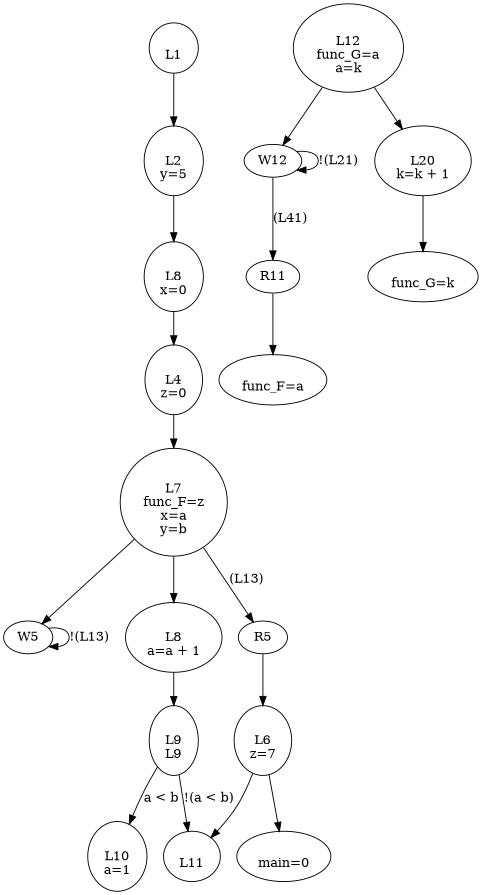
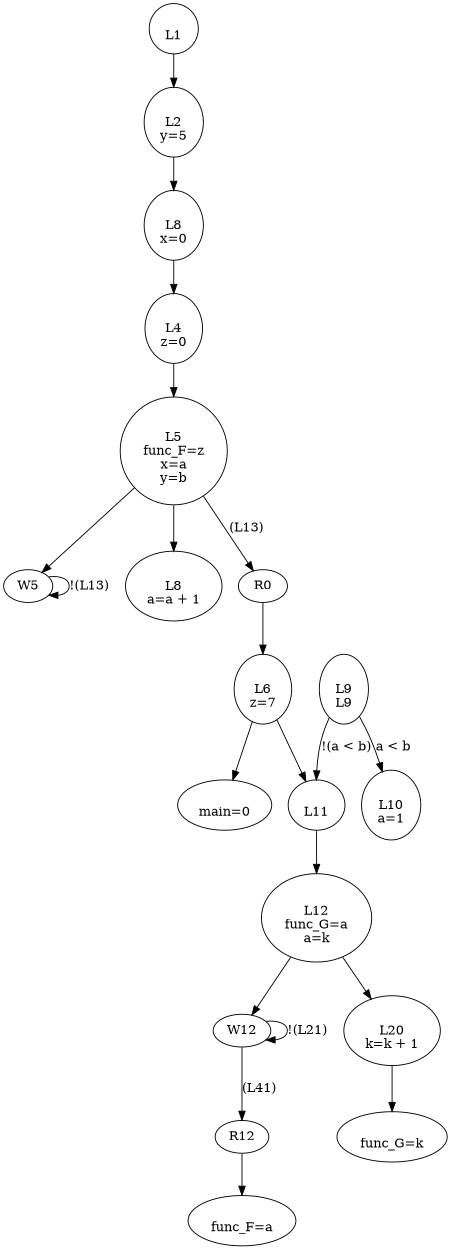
  digraph {
    n1 [label="\nL1\n"]
    n2 [label="\nL2\ny=5\n"]
    n3 [label="\nL8\nx=0\n"]
    n4 [label="\nL4\nz=0\n"]
-   n5 [label="\nL7\nfunc_F=z\nx=a\ny=b\n"]
+   n5 [label="\nL5\nfunc_F=z\nx=a\ny=b\n"]
    n6 [label=W5]
    n7 [label="\nL8\na=a + 1\n"]
-   n8 [label=R5]
+   n8 [label=R0]
    n9 [label="\nL9\nL9\n"]
    n10 [label="\nL6\nz=7\n"]
    n11 [label="\nL10\na=1\n"]
    n12 [label="\nL11\n"]
    n13 [label="\nmain=0\n"]
    n14 [label="\nL12\nfunc_G=a\na=k\n"]
    n15 [label=W12]
    n16 [label="\nL20\nk=k + 1\n"]
-   n17 [label=R11]
+   n17 [label=R12]
    n18 [label="\nfunc_G=k\n"]
    n19 [label="\nfunc_F=a\n"]
    n1 -> n2
    n2 -> n3
    n3 -> n4
    n4 -> n5
    n5 -> n6
    n5 -> n7
    n5 -> n8 [label="(L13)"]
    n6 -> n6 [label="!(L13)"]
-   n7 -> n9
    n8 -> n10
    n9 -> n11 [label="a < b"]
    n9 -> n12 [label="!(a < b)"]
    n10 -> n12
    n10 -> n13
+   n12 -> n14
    n14 -> n15
    n14 -> n16
    n15 -> n15 [label="!(L21)"]
    n15 -> n17 [label="(L41)"]
    n16 -> n18
    n17 -> n19
  }
